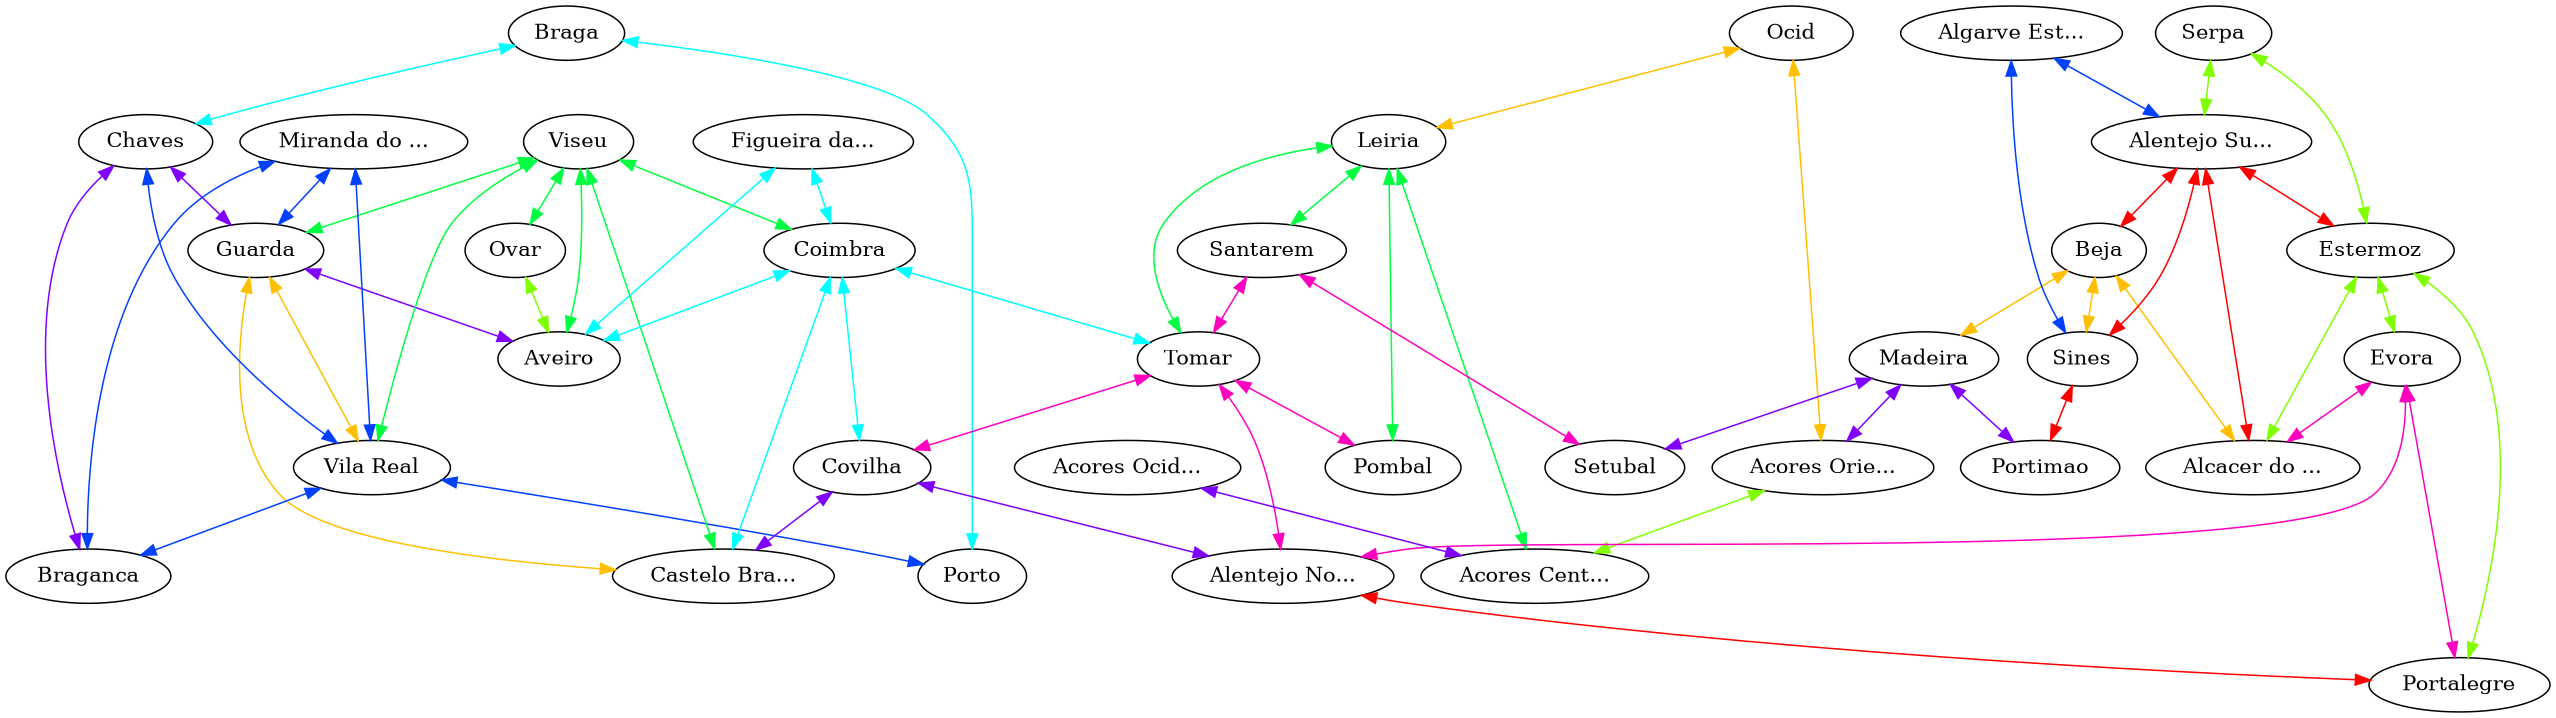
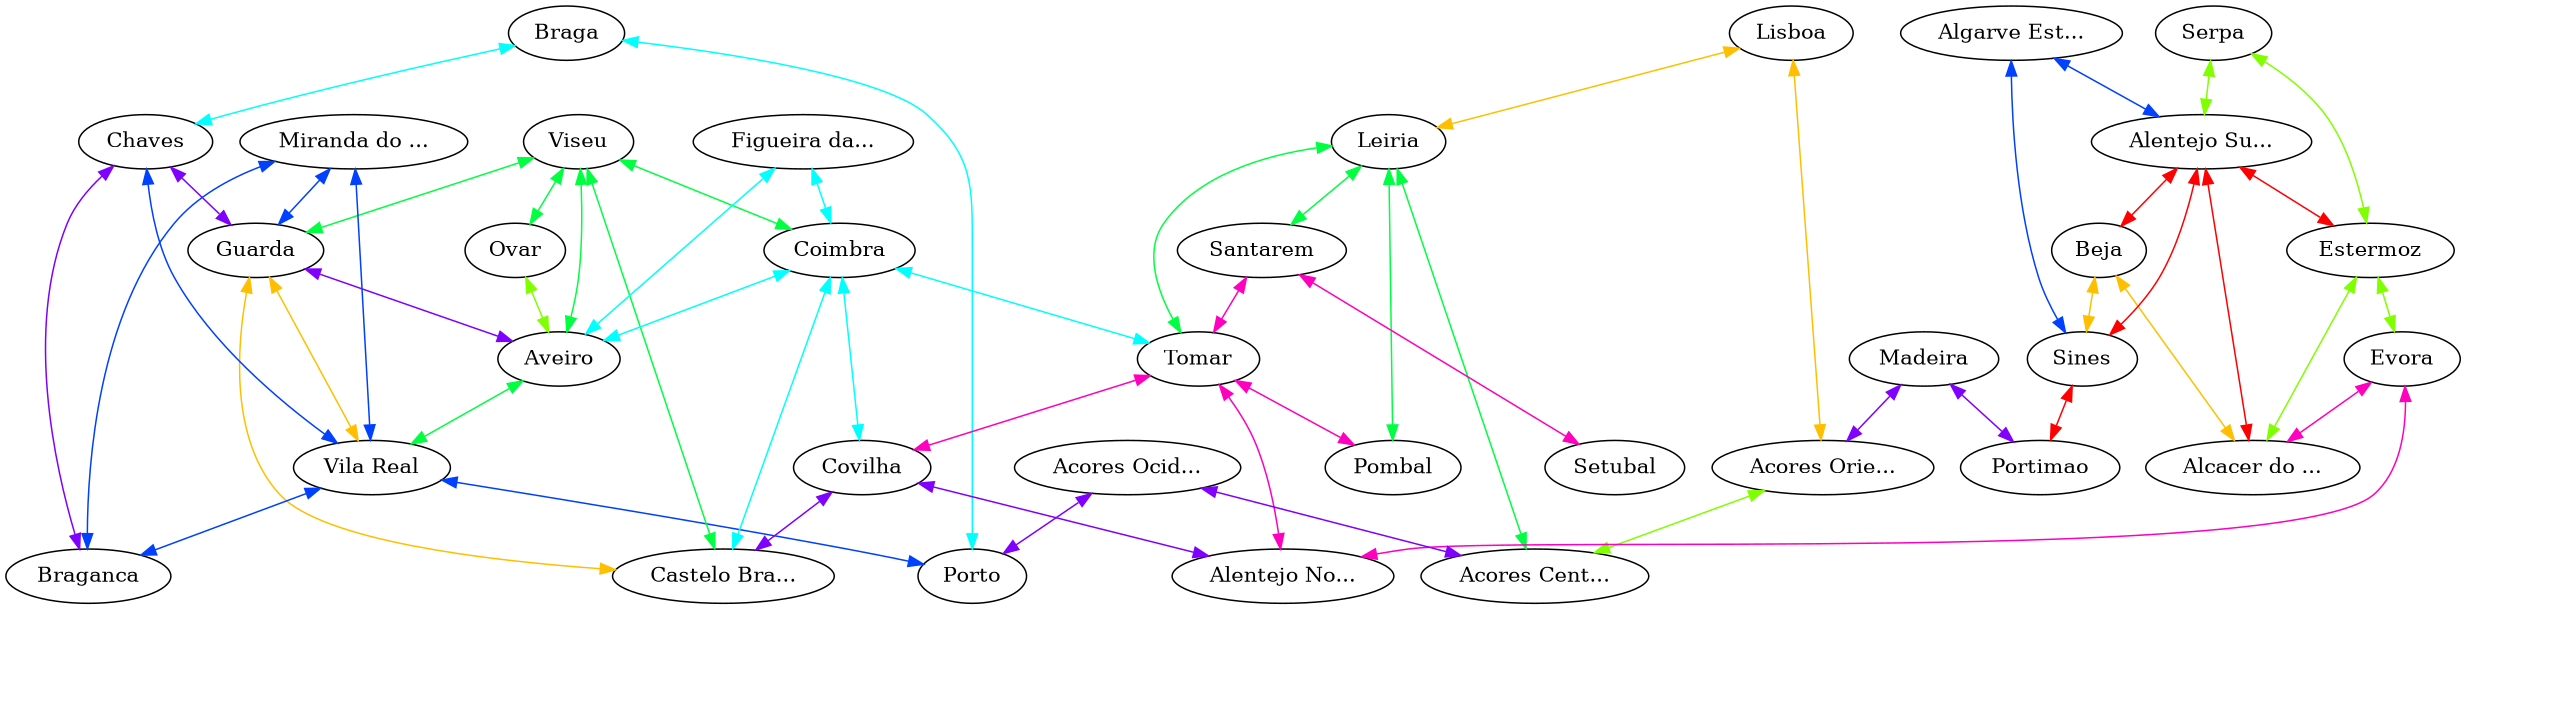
  graph {
    edge [color="0.75,1,1" dir=both]
    n1 [label=Braganca]
    n2 [label=Chaves]
    n3 [label=Guarda]
    n4 [label=Porto]
    n5 [label="Vila Real"]
    n6 [label=Braga]
    n7 [label=Ovar]
    n8 [label=Aveiro]
    n9 [label=Viseu]
    n10 [label=Coimbra]
    n11 [label="Castelo Bra..."]
    n12 [label=Covilha]
    n13 [label=Tomar]
    n14 [label="Miranda do ..."]
    n15 [label="Figueira da..."]
    n16 [label="Alentejo No..."]
    n17 [label=Pombal]
-   n18 [label=Portalegre]
    n19 [label="Acores Cent..."]
    n20 [label=Leiria]
    n21 [label=Santarem]
    n22 [label=Setubal]
-   n23 [label=Ocid]
+   n23 [label=Lisboa]
    n24 [label="Acores Orie..."]
    n25 [label=Evora]
    n26 [label="Alcacer do ..."]
    n27 [label=Beja]
    n28 [label=Sines]
    n29 [label=Madeira]
    n30 [label=Portimao]
    n31 [label="Alentejo Su..."]
    n32 [label=Estermoz]
    n33 [label=Serpa]
    n34 [label="Algarve Est..."]
    n35 [label="Acores Ocid..."]
    n2 -- n1
    n2 -- n3
    n3 -- n5 [color="0.125,1,1"]
    n3 -- n8
    n3 -- n11 [color="0.125,1,1"]
    n5 -- n1 [color="0.625,1,1"]
    n5 -- n2 [color="0.625,1,1"]
    n5 -- n4 [color="0.625,1,1"]
    n6 -- n2 [color="0.5,1,1"]
    n6 -- n4 [color="0.5,1,1"]
    n7 -- n8 [color="0.25,1,1"]
    n9 -- n3 [color="0.375,1,1"]
-   n9 -- n5 [color="0.375,1,1"]
+   n8 -- n5 [color="0.375,1,1"]
    n9 -- n7 [color="0.375,1,1"]
    n9 -- n8 [color="0.375,1,1"]
    n9 -- n10 [color="0.375,1,1"]
    n9 -- n11 [color="0.375,1,1"]
    n10 -- n8 [color="0.5,1,1"]
    n10 -- n11 [color="0.5,1,1"]
    n10 -- n12 [color="0.5,1,1"]
    n10 -- n13 [color="0.5,1,1"]
    n12 -- n11
    n12 -- n16
    n13 -- n12 [color="0.875,1,1"]
    n13 -- n16 [color="0.875,1,1"]
    n13 -- n17 [color="0.875,1,1"]
    n14 -- n1 [color="0.625,1,1"]
    n14 -- n3 [color="0.625,1,1"]
    n14 -- n5 [color="0.625,1,1"]
    n15 -- n8 [color="0.5,1,1"]
    n15 -- n10 [color="0.5,1,1"]
-   n16 -- n18 [color="1,1,1"]
    n20 -- n13 [color="0.375,1,1"]
    n20 -- n17 [color="0.375,1,1"]
    n20 -- n19 [color="0.375,1,1"]
    n20 -- n21 [color="0.375,1,1"]
    n21 -- n13 [color="0.875,1,1"]
    n21 -- n22 [color="0.875,1,1"]
    n23 -- n20 [color="0.125,1,1"]
    n23 -- n24 [color="0.125,1,1"]
    n24 -- n19 [color="0.25,1,1"]
    n25 -- n16 [color="0.875,1,1"]
-   n25 -- n18 [color="0.875,1,1"]
    n25 -- n26 [color="0.875,1,1"]
    n27 -- n26 [color="0.125,1,1"]
    n27 -- n28 [color="0.125,1,1"]
-   n27 -- n29 [color="0.125,1,1"]
    n28 -- n30 [color="1,1,1"]
-   n29 -- n22
    n29 -- n24
    n29 -- n30
    n31 -- n26 [color="1,1,1"]
    n31 -- n27 [color="1,1,1"]
    n31 -- n28 [color="1,1,1"]
    n31 -- n32 [color="1,1,1"]
-   n32 -- n18 [color="0.25,1,1"]
    n32 -- n25 [color="0.25,1,1"]
    n32 -- n26 [color="0.25,1,1"]
    n33 -- n31 [color="0.25,1,1"]
    n33 -- n32 [color="0.25,1,1"]
    n34 -- n28 [color="0.625,1,1"]
    n34 -- n31 [color="0.625,1,1"]
+   n35 -- n4
    n35 -- n19
  }
